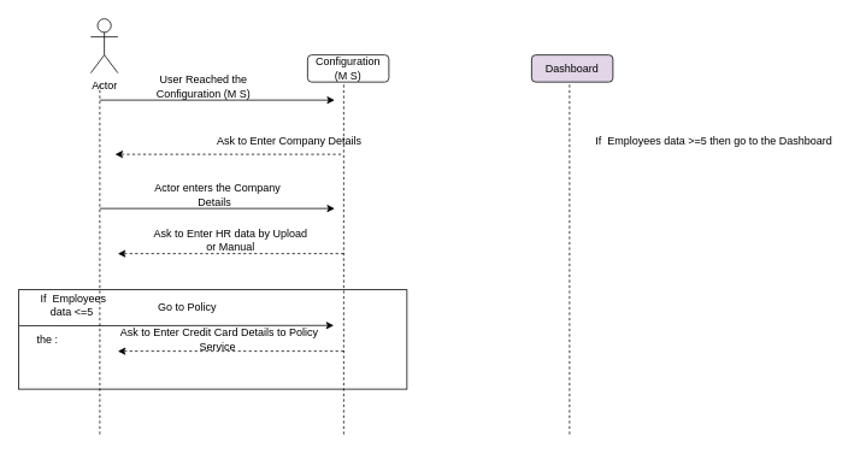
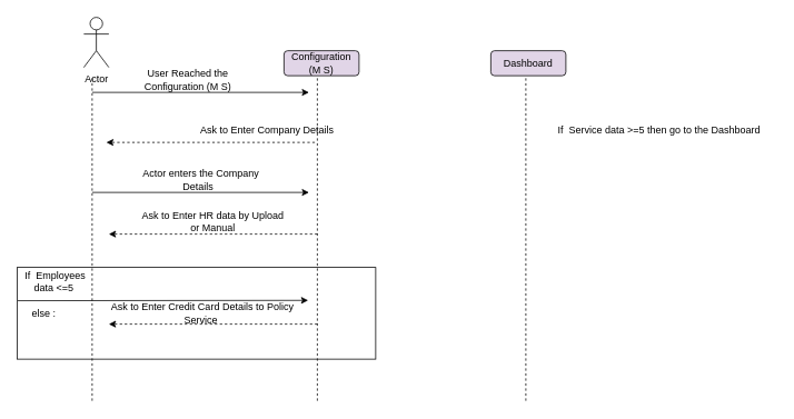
  <mxCell id="0" />
  <mxCell id="1" parent="0" />
  <mxCell id="2" value="" style="rounded=0;whiteSpace=wrap;html=1;" vertex="1" parent="1"><mxGeometry x="20" y="320" width="430" height="110" as="geometry" /></mxCell>
  <mxCell id="3" value="" style="endArrow=none;dashed=1;html=1;rounded=0;" edge="1" parent="1"><mxGeometry width="50" height="50" relative="1" as="geometry"><mxPoint x="110" y="480" as="sourcePoint" /><mxPoint x="110" y="90" as="targetPoint" /></mxGeometry></mxCell>
  <mxCell id="4" value="" style="endArrow=none;dashed=1;html=1;rounded=0;" edge="1" parent="1"><mxGeometry width="50" height="50" relative="1" as="geometry"><mxPoint x="380" y="480" as="sourcePoint" /><mxPoint x="380" y="90" as="targetPoint" /></mxGeometry></mxCell>
  <mxCell id="5" value="" style="endArrow=none;dashed=1;html=1;rounded=0;" edge="1" parent="1"><mxGeometry width="50" height="50" relative="1" as="geometry"><mxPoint x="630" y="480" as="sourcePoint" /><mxPoint x="630" y="90" as="targetPoint" /></mxGeometry></mxCell>
  <mxCell id="6" value="" style="endArrow=classic;html=1;rounded=0;" edge="1" parent="1"><mxGeometry width="50" height="50" relative="1" as="geometry"><mxPoint x="110" y="110" as="sourcePoint" /><mxPoint x="370" y="110" as="targetPoint" /></mxGeometry></mxCell>
  <mxCell id="7" value="User Reached the Configuration (M S)" style="text;html=1;strokeColor=none;fillColor=none;align=center;verticalAlign=middle;whiteSpace=wrap;rounded=0;" vertex="1" parent="1"><mxGeometry x="160" y="80" width="130" height="30" as="geometry" /></mxCell>
- <mxCell id="8" value="Configuration (M S)" style="rounded=1;whiteSpace=wrap;html=1;" vertex="1" parent="1"><mxGeometry x="340" y="60" width="90" height="30" as="geometry" /></mxCell>
+ <mxCell id="8" value="Configuration (M S)" style="rounded=1;whiteSpace=wrap;html=1;fillColor=#e1d5e7;" vertex="1" parent="1"><mxGeometry x="340" y="60" width="90" height="30" as="geometry" /></mxCell>
  <mxCell id="9" value="" style="endArrow=classic;html=1;rounded=0;dashed=1;" edge="1" parent="1"><mxGeometry width="50" height="50" relative="1" as="geometry"><mxPoint x="377" y="170" as="sourcePoint" /><mxPoint x="127" y="170" as="targetPoint" /></mxGeometry></mxCell>
  <mxCell id="10" value="Ask to Enter Company Details" style="text;html=1;strokeColor=none;fillColor=none;align=center;verticalAlign=middle;whiteSpace=wrap;rounded=0;" vertex="1" parent="1"><mxGeometry x="215" y="141" width="210" height="30" as="geometry" /></mxCell>
  <mxCell id="11" value="" style="endArrow=classic;html=1;rounded=0;" edge="1" parent="1"><mxGeometry width="50" height="50" relative="1" as="geometry"><mxPoint x="110" y="230" as="sourcePoint" /><mxPoint x="370" y="230" as="targetPoint" /></mxGeometry></mxCell>
  <mxCell id="12" value="Actor" style="shape=umlActor;verticalLabelPosition=bottom;verticalAlign=top;html=1;outlineConnect=0;" vertex="1" parent="1"><mxGeometry x="100" y="20" width="30" height="60" as="geometry" /></mxCell>
  <mxCell id="13" value="Dashboard" style="rounded=1;whiteSpace=wrap;html=1;fillColor=#e1d5e7;" vertex="1" parent="1"><mxGeometry x="588" y="60" width="90" height="30" as="geometry" /></mxCell>
  <mxCell id="14" value="&amp;nbsp;Actor enters the Company Details&amp;nbsp;" style="text;html=1;strokeColor=none;fillColor=none;align=center;verticalAlign=middle;whiteSpace=wrap;rounded=0;" vertex="1" parent="1"><mxGeometry x="154" y="200" width="170" height="30" as="geometry" /></mxCell>
  <mxCell id="15" value="" style="endArrow=classic;html=1;rounded=0;dashed=1;" edge="1" parent="1"><mxGeometry width="50" height="50" relative="1" as="geometry"><mxPoint x="380" y="280" as="sourcePoint" /><mxPoint x="130" y="280" as="targetPoint" /></mxGeometry></mxCell>
  <mxCell id="16" value="Ask to Enter HR data by Upload or Manual" style="text;html=1;strokeColor=none;fillColor=none;align=center;verticalAlign=middle;whiteSpace=wrap;rounded=0;" vertex="1" parent="1"><mxGeometry x="165" y="250" width="180" height="30" as="geometry" /></mxCell>
  <mxCell id="17" value="" style="endArrow=classic;html=1;rounded=0;exitX=0.002;exitY=0.363;exitDx=0;exitDy=0;exitPerimeter=0;" edge="1" parent="1" source="2"><mxGeometry width="50" height="50" relative="1" as="geometry"><mxPoint x="109" y="359.5" as="sourcePoint" /><mxPoint x="369" y="359.5" as="targetPoint" /></mxGeometry></mxCell>
- <mxCell id="18" value="If&amp;nbsp; Employees data &amp;gt;=5 then go to the Dashboard" style="text;html=1;strokeColor=none;fillColor=none;align=center;verticalAlign=middle;whiteSpace=wrap;rounded=0;" vertex="1" parent="1"><mxGeometry x="650" y="151" width="280" height="10" as="geometry" /></mxCell>
- <mxCell id="19" value="If&amp;nbsp; Employees data &amp;lt;=5&amp;nbsp;" style="text;html=1;strokeColor=none;fillColor=none;align=center;verticalAlign=middle;whiteSpace=wrap;rounded=0;" vertex="1" parent="1"><mxGeometry x="39" y="324" width="84" height="26" as="geometry" /></mxCell>
- <mxCell id="20" value="Go to Policy" style="text;html=1;strokeColor=none;fillColor=none;align=center;verticalAlign=middle;whiteSpace=wrap;rounded=0;" vertex="1" parent="1"><mxGeometry x="154" y="324" width="106" height="30" as="geometry" /></mxCell>
- <mxCell id="21" value="the :&amp;nbsp;" style="text;html=1;strokeColor=none;fillColor=none;align=center;verticalAlign=middle;whiteSpace=wrap;rounded=0;" vertex="1" parent="1"><mxGeometry x="24" y="360" width="60" height="30" as="geometry" /></mxCell>
+ <mxCell id="18" value="If&amp;nbsp; Service data &amp;gt;=5 then go to the Dashboard" style="text;html=1;strokeColor=none;fillColor=none;align=center;verticalAlign=middle;whiteSpace=wrap;rounded=0;" vertex="1" parent="1"><mxGeometry x="650" y="151" width="280" height="10" as="geometry" /></mxCell>
+ <mxCell id="19" value="If&amp;nbsp; Employees data &amp;lt;=5&amp;nbsp;" style="text;html=1;strokeColor=none;fillColor=none;align=center;verticalAlign=middle;whiteSpace=wrap;rounded=0;" vertex="1" parent="1"><mxGeometry x="24" y="324" width="84" height="26" as="geometry" /></mxCell>
+ <mxCell id="21" value="else :&amp;nbsp;" style="text;html=1;strokeColor=none;fillColor=none;align=center;verticalAlign=middle;whiteSpace=wrap;rounded=0;" vertex="1" parent="1"><mxGeometry x="24" y="360" width="60" height="30" as="geometry" /></mxCell>
  <mxCell id="22" value="" style="endArrow=classic;html=1;rounded=0;dashed=1;" edge="1" parent="1"><mxGeometry width="50" height="50" relative="1" as="geometry"><mxPoint x="380" y="388" as="sourcePoint" /><mxPoint x="130" y="388" as="targetPoint" /></mxGeometry></mxCell>
  <mxCell id="23" value="Ask to Enter Credit Card Details to Policy Service&amp;nbsp;" style="text;html=1;strokeColor=none;fillColor=none;align=center;verticalAlign=middle;whiteSpace=wrap;rounded=0;" vertex="1" parent="1"><mxGeometry x="110" y="365" width="265" height="20" as="geometry" /></mxCell>
